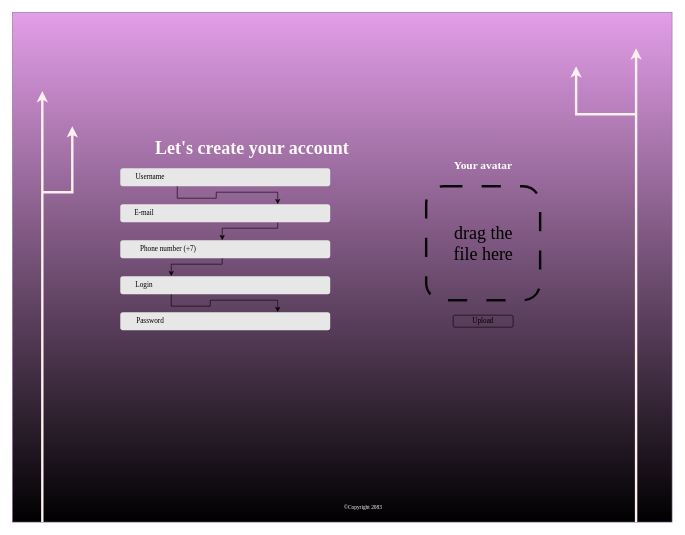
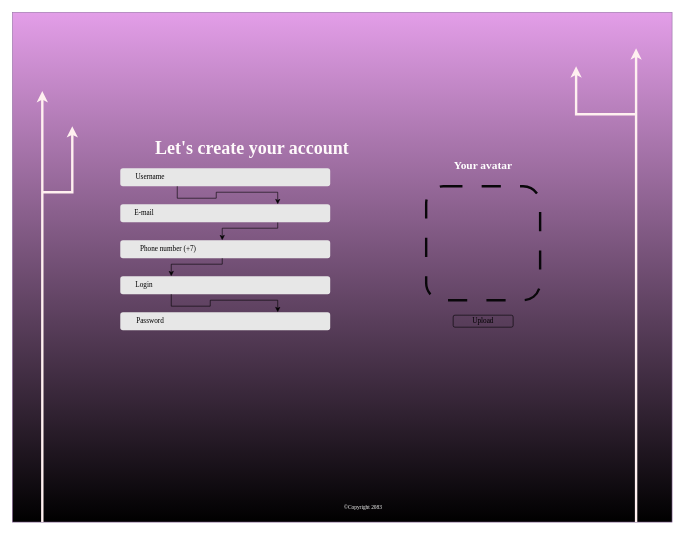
  <mxCell id="0" />
  <mxCell id="1" parent="0" />
  <mxCell id="2" value="" style="rounded=1;whiteSpace=wrap;html=1;fillStyle=auto;strokeColor=none;align=center;verticalAlign=middle;fontFamily=Pixelify Sans;fontSource=https%3A%2F%2Ffonts.googleapis.com%2Fcss%3Ffamily%3DPixelify%2BSans;fontSize=12;fontColor=default;fillColor=#E7E7E7;gradientColor=none;gradientDirection=east;shadow=0;glass=0;" vertex="1" parent="1"><mxGeometry x="200" y="310" width="350" height="30" as="geometry" /></mxCell>
  <mxCell id="3" value="" style="rounded=0;whiteSpace=wrap;html=1;fillColor=#000000;strokeColor=#9673a6;fillStyle=auto;gradientColor=#E39EE8;gradientDirection=north;fontFamily=Pixelify Sans;fontSource=https%3A%2F%2Ffonts.googleapis.com%2Fcss%3Ffamily%3DPixelify%2BSans;movable=0;resizable=0;rotatable=0;deletable=0;editable=0;locked=1;connectable=0;" vertex="1" parent="1"><mxGeometry y="20" width="1100" height="850" as="geometry" x="20" /></mxCell>
  <mxCell id="4" value="Let's create your account" style="text;html=1;strokeColor=none;fillColor=none;align=center;verticalAlign=middle;whiteSpace=wrap;rounded=0;fontSize=30;fontFamily=Source Code Pro;fontColor=#FFFAFB;fontSource=https%3A%2F%2Ffonts.googleapis.com%2Fcss%3Ffamily%3DSource%2BCode%2BPro;strokeWidth=1;labelBackgroundColor=none;fontStyle=1" vertex="1" parent="1"><mxGeometry x="70" y="220" width="700" height="50" as="geometry" /></mxCell>
  <mxCell id="5" value="" style="rounded=1;whiteSpace=wrap;html=1;fillStyle=auto;strokeColor=none;align=center;verticalAlign=middle;fontFamily=Pixelify Sans;fontSource=https%3A%2F%2Ffonts.googleapis.com%2Fcss%3Ffamily%3DPixelify%2BSans;fontSize=12;fontColor=default;fillColor=#E7E7E7;gradientColor=none;gradientDirection=east;shadow=0;glass=0;" vertex="1" parent="1"><mxGeometry x="200" y="280" width="350" height="30" as="geometry" /></mxCell>
  <mxCell id="6" style="edgeStyle=orthogonalEdgeStyle;rounded=0;orthogonalLoop=1;jettySize=auto;html=1;exitX=0.75;exitY=1;exitDx=0;exitDy=0;entryX=0.75;entryY=0;entryDx=0;entryDy=0;fontFamily=Pixelify Sans;fontSource=https%3A%2F%2Ffonts.googleapis.com%2Fcss%3Ffamily%3DPixelify%2BSans;fontSize=12;fontColor=default;" edge="1" parent="1" source="7" target="11"><mxGeometry relative="1" as="geometry" /></mxCell>
  <mxCell id="7" value="Username" style="text;html=1;strokeColor=none;fillColor=none;align=center;verticalAlign=middle;whiteSpace=wrap;rounded=0;fontSize=12;fontFamily=Source Code Pro;fontColor=default;fontSource=https%3A%2F%2Ffonts.googleapis.com%2Fcss%3Ffamily%3DSource%2BCode%2BPro;" vertex="1" parent="1"><mxGeometry x="160" y="280" width="180" height="30" as="geometry" /></mxCell>
  <mxCell id="8" style="edgeStyle=orthogonalEdgeStyle;rounded=0;orthogonalLoop=1;jettySize=auto;html=1;exitX=0.5;exitY=1;exitDx=0;exitDy=0;fontFamily=Pixelify Sans;fontSource=https%3A%2F%2Ffonts.googleapis.com%2Fcss%3Ffamily%3DPixelify%2BSans;fontSize=12;fontColor=default;" edge="1" parent="1"><mxGeometry relative="1" as="geometry"><mxPoint x="270" y="530" as="sourcePoint" /><mxPoint x="270" y="530" as="targetPoint" /></mxGeometry></mxCell>
  <mxCell id="9" value="&lt;font face=&quot;Source Code Pro&quot;&gt;©Copyright 2083&lt;/font&gt;" style="text;html=1;strokeColor=none;fillColor=none;align=center;verticalAlign=middle;whiteSpace=wrap;rounded=0;fontSize=9;fontFamily=Pixelify Sans;fontColor=#FFFFFF;" vertex="1" parent="1"><mxGeometry x="550" y="830" width="110" height="30" as="geometry" /></mxCell>
  <mxCell id="10" style="edgeStyle=orthogonalEdgeStyle;rounded=0;orthogonalLoop=1;jettySize=auto;html=1;exitX=0.75;exitY=1;exitDx=0;exitDy=0;entryX=1;entryY=0;entryDx=0;entryDy=0;fontFamily=Pixelify Sans;fontSource=https%3A%2F%2Ffonts.googleapis.com%2Fcss%3Ffamily%3DPixelify%2BSans;fontSize=12;fontColor=default;" edge="1" parent="1" source="11" target="15"><mxGeometry relative="1" as="geometry"><Array as="points"><mxPoint x="462" y="380" /><mxPoint x="370" y="380" /></Array></mxGeometry></mxCell>
  <mxCell id="11" value="" style="rounded=1;whiteSpace=wrap;html=1;fillStyle=auto;strokeColor=none;align=center;verticalAlign=middle;fontFamily=Pixelify Sans;fontSource=https%3A%2F%2Ffonts.googleapis.com%2Fcss%3Ffamily%3DPixelify%2BSans;fontSize=12;fontColor=default;fillColor=#E7E7E7;gradientColor=none;gradientDirection=east;shadow=0;glass=0;" vertex="1" parent="1"><mxGeometry x="200" y="340" width="350" height="30" as="geometry" /></mxCell>
  <mxCell id="12" value="E-mail" style="text;html=1;strokeColor=none;fillColor=none;align=center;verticalAlign=middle;whiteSpace=wrap;rounded=0;fontSize=12;fontFamily=Source Code Pro;fontColor=default;fontSource=https%3A%2F%2Ffonts.googleapis.com%2Fcss%3Ffamily%3DSource%2BCode%2BPro;" vertex="1" parent="1"><mxGeometry x="150" y="340" width="180" height="30" as="geometry" /></mxCell>
  <mxCell id="13" value="" style="rounded=1;whiteSpace=wrap;html=1;fillStyle=auto;strokeColor=none;align=center;verticalAlign=middle;fontFamily=Pixelify Sans;fontSource=https%3A%2F%2Ffonts.googleapis.com%2Fcss%3Ffamily%3DPixelify%2BSans;fontSize=12;fontColor=default;fillColor=#E7E7E7;gradientColor=none;gradientDirection=east;shadow=0;glass=0;" vertex="1" parent="1"><mxGeometry x="200" y="400" width="350" height="30" as="geometry" /></mxCell>
  <mxCell id="14" style="edgeStyle=orthogonalEdgeStyle;rounded=0;orthogonalLoop=1;jettySize=auto;html=1;exitX=1;exitY=1;exitDx=0;exitDy=0;entryX=0.75;entryY=0;entryDx=0;entryDy=0;fontFamily=Pixelify Sans;fontSource=https%3A%2F%2Ffonts.googleapis.com%2Fcss%3Ffamily%3DPixelify%2BSans;fontSize=12;fontColor=default;" edge="1" parent="1" source="15" target="18"><mxGeometry relative="1" as="geometry"><Array as="points"><mxPoint x="370" y="440" /><mxPoint x="285" y="440" /></Array></mxGeometry></mxCell>
  <mxCell id="15" value="Phone number (+7)" style="text;html=1;strokeColor=none;fillColor=none;align=center;verticalAlign=middle;whiteSpace=wrap;rounded=0;fontSize=12;fontFamily=Source Code Pro;fontColor=default;fontSource=https%3A%2F%2Ffonts.googleapis.com%2Fcss%3Ffamily%3DSource%2BCode%2BPro;" vertex="1" parent="1"><mxGeometry x="190" y="400" width="180" height="30" as="geometry" /></mxCell>
  <mxCell id="16" value="" style="rounded=1;whiteSpace=wrap;html=1;fillStyle=auto;strokeColor=none;align=center;verticalAlign=middle;fontFamily=Pixelify Sans;fontSource=https%3A%2F%2Ffonts.googleapis.com%2Fcss%3Ffamily%3DPixelify%2BSans;fontSize=12;fontColor=default;fillColor=#E7E7E7;gradientColor=none;gradientDirection=east;shadow=0;glass=0;" vertex="1" parent="1"><mxGeometry x="200" y="460" width="350" height="30" as="geometry" /></mxCell>
  <mxCell id="17" style="edgeStyle=orthogonalEdgeStyle;rounded=0;orthogonalLoop=1;jettySize=auto;html=1;exitX=0.75;exitY=1;exitDx=0;exitDy=0;entryX=0.75;entryY=0;entryDx=0;entryDy=0;fontFamily=Pixelify Sans;fontSource=https%3A%2F%2Ffonts.googleapis.com%2Fcss%3Ffamily%3DPixelify%2BSans;fontSize=12;fontColor=default;" edge="1" parent="1" source="18" target="19"><mxGeometry relative="1" as="geometry" /></mxCell>
  <mxCell id="18" value="Login" style="text;html=1;strokeColor=none;fillColor=none;align=center;verticalAlign=middle;whiteSpace=wrap;rounded=0;fontSize=12;fontFamily=Source Code Pro;fontColor=default;fontSource=https%3A%2F%2Ffonts.googleapis.com%2Fcss%3Ffamily%3DSource%2BCode%2BPro;" vertex="1" parent="1"><mxGeometry x="150" y="460" width="180" height="30" as="geometry" /></mxCell>
  <mxCell id="19" value="" style="rounded=1;whiteSpace=wrap;html=1;fillStyle=auto;strokeColor=none;align=center;verticalAlign=middle;fontFamily=Pixelify Sans;fontSource=https%3A%2F%2Ffonts.googleapis.com%2Fcss%3Ffamily%3DPixelify%2BSans;fontSize=12;fontColor=default;fillColor=#E7E7E7;gradientColor=none;gradientDirection=east;shadow=0;glass=0;" vertex="1" parent="1"><mxGeometry x="200" y="520" width="350" height="30" as="geometry" /></mxCell>
  <mxCell id="20" value="Password" style="text;html=1;strokeColor=none;fillColor=none;align=center;verticalAlign=middle;whiteSpace=wrap;rounded=0;fontSize=12;fontFamily=Source Code Pro;fontColor=default;fontSource=https%3A%2F%2Ffonts.googleapis.com%2Fcss%3Ffamily%3DSource%2BCode%2BPro;" vertex="1" parent="1"><mxGeometry x="160" y="520" width="180" height="30" as="geometry" /></mxCell>
  <mxCell id="21" value="" style="rounded=1;whiteSpace=wrap;html=1;fillStyle=auto;strokeColor=#09070A;align=center;verticalAlign=middle;fontFamily=Pixelify Sans;fontSource=https%3A%2F%2Ffonts.googleapis.com%2Fcss%3Ffamily%3DPixelify%2BSans;fontSize=12;fontColor=default;fillColor=none;gradientColor=default;gradientDirection=south;strokeWidth=4;dashed=1;shadow=0;dashPattern=8 8;" vertex="1" parent="1"><mxGeometry x="710" y="310" width="190" height="190" as="geometry" /></mxCell>
- <mxCell id="22" value="drag the file here" style="text;html=1;strokeColor=none;fillColor=none;align=center;verticalAlign=middle;whiteSpace=wrap;rounded=0;fontSize=30;fontFamily=Source Code Pro;fontColor=default;fontSource=https%3A%2F%2Ffonts.googleapis.com%2Fcss%3Ffamily%3DSource%2BCode%2BPro;" vertex="1" parent="1"><mxGeometry x="752.5" y="370" width="105" height="70" as="geometry" /></mxCell>
  <mxCell id="23" value="&lt;font face=&quot;Source Code Pro&quot;&gt;Upload&lt;/font&gt;" style="rounded=1;whiteSpace=wrap;html=1;fillStyle=auto;align=center;verticalAlign=middle;fontFamily=Pixelify Sans;fontSource=https%3A%2F%2Ffonts.googleapis.com%2Fcss%3Ffamily%3DPixelify%2BSans;fontSize=12;gradientDirection=east;shadow=0;glass=0;fillColor=none;" vertex="1" parent="1"><mxGeometry x="755" y="525" width="100" height="20" as="geometry" /></mxCell>
  <mxCell id="24" value="" style="endArrow=classic;html=1;rounded=0;fontFamily=Pixelify Sans;fontSource=https%3A%2F%2Ffonts.googleapis.com%2Fcss%3Ffamily%3DPixelify%2BSans;fontSize=12;fontColor=default;strokeColor=#FFF0F0;strokeWidth=4;" edge="1" parent="1"><mxGeometry width="50" height="50" relative="1" as="geometry"><mxPoint x="70" y="870" as="sourcePoint" /><mxPoint x="70" y="151.304" as="targetPoint" /><Array as="points"><mxPoint x="70" y="480" /></Array></mxGeometry></mxCell>
  <mxCell id="25" value="" style="endArrow=classic;html=1;rounded=0;fontFamily=Pixelify Sans;fontSource=https%3A%2F%2Ffonts.googleapis.com%2Fcss%3Ffamily%3DPixelify%2BSans;fontSize=12;fontColor=default;strokeColor=#FFF0F0;strokeWidth=4;" edge="1" parent="1"><mxGeometry width="50" height="50" relative="1" as="geometry"><mxPoint x="70" y="320" as="sourcePoint" /><mxPoint x="120" y="210" as="targetPoint" /><Array as="points"><mxPoint x="120" y="320" /></Array></mxGeometry></mxCell>
  <mxCell id="26" value="" style="endArrow=classic;html=1;rounded=0;fontFamily=Pixelify Sans;fontSource=https%3A%2F%2Ffonts.googleapis.com%2Fcss%3Ffamily%3DPixelify%2BSans;fontSize=12;fontColor=default;strokeWidth=4;strokeColor=#FFF0F0;" edge="1" parent="1"><mxGeometry width="50" height="50" relative="1" as="geometry"><mxPoint x="1060" y="870" as="sourcePoint" /><mxPoint x="1060" y="80" as="targetPoint" /><Array as="points"><mxPoint x="1060" y="534.35" /></Array></mxGeometry></mxCell>
  <mxCell id="27" value="" style="endArrow=classic;html=1;rounded=0;fontFamily=Pixelify Sans;fontSource=https%3A%2F%2Ffonts.googleapis.com%2Fcss%3Ffamily%3DPixelify%2BSans;fontSize=12;fontColor=default;strokeColor=#FFF0F0;strokeWidth=4;" edge="1" parent="1"><mxGeometry width="50" height="50" relative="1" as="geometry"><mxPoint x="1060" y="190" as="sourcePoint" /><mxPoint x="960" y="110" as="targetPoint" /><Array as="points"><mxPoint x="960" y="190" /></Array></mxGeometry></mxCell>
  <mxCell id="28" value="&lt;font color=&quot;#ffffff&quot; data-font-src=&quot;https://fonts.googleapis.com/css?family=Source+Code+Pro&quot; face=&quot;Source Code Pro&quot; style=&quot;font-size: 19px;&quot;&gt;Your avatar&lt;/font&gt;" style="text;html=1;strokeColor=none;fillColor=none;align=center;verticalAlign=middle;whiteSpace=wrap;rounded=0;fontSize=19;fontFamily=Pixelify Sans;fontColor=default;fontStyle=1" vertex="1" parent="1"><mxGeometry x="735" y="260" width="140" height="30" as="geometry" /></mxCell>
